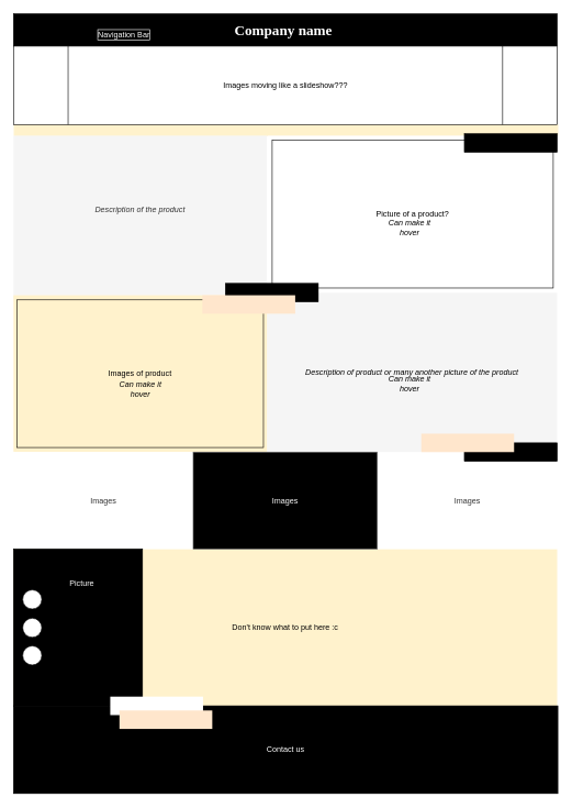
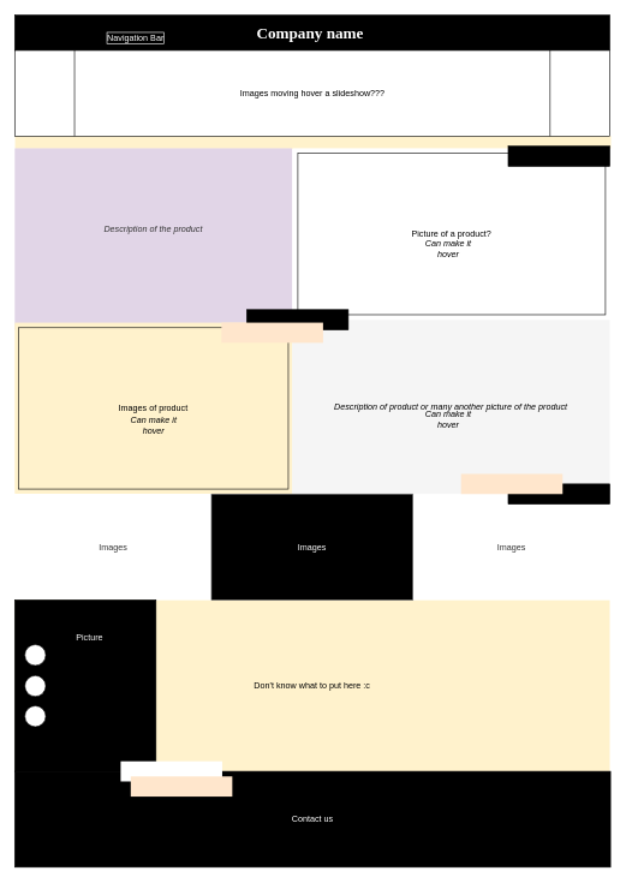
  <mxCell id="0" />
  <mxCell id="1" parent="0" />
  <mxCell id="2" value="&lt;font color=&quot;#000000&quot;&gt;Description of product or many another picture of the product&lt;/font&gt;" style="rounded=0;whiteSpace=wrap;html=1;fontColor=#FFFFFF;fillColor=#F5F5F5;fontStyle=2;strokeColor=none;" vertex="1" parent="1"><mxGeometry x="405" y="443" width="441" height="242" as="geometry" /></mxCell>
  <mxCell id="3" value="&lt;h3 style=&quot;font-size: 22px&quot;&gt;&lt;font color=&quot;#ffffff&quot; face=&quot;Dawning of a New Day&quot; data-font-src=&quot;https://fonts.googleapis.com/css?family=Dawning+of+a+New+Day&quot; style=&quot;font-size: 22px ; line-height: 170%&quot;&gt;Company name&amp;nbsp;&lt;/font&gt;&lt;/h3&gt;" style="rounded=0;whiteSpace=wrap;html=1;fillColor=#000000;" vertex="1" parent="1"><mxGeometry y="20" width="826" height="49" as="geometry" x="20" /></mxCell>
  <mxCell id="4" value="" style="rounded=0;whiteSpace=wrap;html=1;strokeColor=#FFF2CC;fillColor=#FFF2CC;" vertex="1" parent="1"><mxGeometry x="21" y="188" width="826" height="17" as="geometry" /></mxCell>
- <mxCell id="5" value="Images moving like a slideshow???&lt;br&gt;" style="shape=process;whiteSpace=wrap;html=1;backgroundOutline=1;fillColor=#FFFFFF;" vertex="1" parent="1"><mxGeometry y="69" width="826" height="119" as="geometry" x="20" /></mxCell>
- <mxCell id="6" value="Description of the product&lt;br&gt;&lt;br&gt;&lt;br&gt;" style="rounded=0;whiteSpace=wrap;html=1;fontColor=#333333;strokeColor=none;fillColor=#F5F5F5;fontStyle=2" vertex="1" parent="1"><mxGeometry y="205" width="385" height="252" as="geometry" x="20" /></mxCell>
+ <mxCell id="5" value="Images moving hover a slideshow???&lt;br&gt;" style="shape=process;whiteSpace=wrap;html=1;backgroundOutline=1;fillColor=#FFFFFF;" vertex="1" parent="1"><mxGeometry y="69" width="826" height="119" as="geometry" x="20" /></mxCell>
+ <mxCell id="6" value="Description of the product&lt;br&gt;&lt;br&gt;&lt;br&gt;" style="rounded=0;whiteSpace=wrap;html=1;fontColor=#333333;strokeColor=none;fillColor=#e1d5e7;fontStyle=2;" vertex="1" parent="1"><mxGeometry y="205" width="385" height="252" as="geometry" x="20" /></mxCell>
  <mxCell id="7" value="" style="rounded=0;whiteSpace=wrap;html=1;fillColor=#FFF2CC;strokeColor=none;" vertex="1" parent="1"><mxGeometry y="447" width="385" height="237.5" as="geometry" x="20" /></mxCell>
  <mxCell id="8" value="Picture of a product?" style="rounded=0;whiteSpace=wrap;html=1;fillColor=#FFFFFF;strokeColor=none;" vertex="1" parent="1"><mxGeometry x="406" y="205" width="441" height="238" as="geometry" /></mxCell>
  <mxCell id="9" value="" style="rounded=0;whiteSpace=wrap;html=1;strokeColor=#000000;fillColor=#000000;" vertex="1" parent="1"><mxGeometry x="705" y="202" width="141" height="28" as="geometry" /></mxCell>
  <mxCell id="10" value="Navigation Bar" style="text;html=1;strokeColor=none;fillColor=none;align=center;verticalAlign=middle;whiteSpace=wrap;rounded=0;fontColor=#FFFFFF;labelBorderColor=#FFFFFF;" vertex="1" parent="1"><mxGeometry y="37.5" width="336" height="28" as="geometry" x="20" /></mxCell>
  <mxCell id="11" value="" style="rounded=0;whiteSpace=wrap;html=1;fontColor=#FFFFFF;strokeColor=#000000;fillColor=none;" vertex="1" parent="1"><mxGeometry x="413" y="212" width="427" height="224" as="geometry" /></mxCell>
  <mxCell id="12" value="Images of product" style="rounded=0;whiteSpace=wrap;html=1;strokeColor=#000000;fillColor=none;" vertex="1" parent="1"><mxGeometry x="25.25" y="454" width="374.5" height="224" as="geometry" /></mxCell>
  <mxCell id="13" value="Can make it hover" style="text;html=1;strokeColor=none;fillColor=none;align=center;verticalAlign=middle;whiteSpace=wrap;rounded=0;fontColor=#000000;fontStyle=2" vertex="1" parent="1"><mxGeometry x="573" y="335" width="98" height="20" as="geometry" /></mxCell>
  <mxCell id="14" value="Can make it hover" style="text;html=1;strokeColor=none;fillColor=none;align=center;verticalAlign=middle;whiteSpace=wrap;rounded=0;fontColor=#000000;fontStyle=2" vertex="1" parent="1"><mxGeometry x="163.5" y="580" width="98" height="20" as="geometry" /></mxCell>
  <mxCell id="15" value="&lt;i&gt;Can make it hover&lt;/i&gt;" style="text;html=1;strokeColor=none;fillColor=none;align=center;verticalAlign=middle;whiteSpace=wrap;rounded=0;fontColor=#000000;" vertex="1" parent="1"><mxGeometry x="573" y="572" width="98" height="20" as="geometry" /></mxCell>
  <mxCell id="16" value="" style="rounded=0;whiteSpace=wrap;html=1;strokeColor=#000000;fillColor=#000000;" vertex="1" parent="1"><mxGeometry x="342" y="429" width="141" height="28" as="geometry" /></mxCell>
  <mxCell id="17" value="Don't know what to put here :c" style="rounded=0;whiteSpace=wrap;html=1;fillColor=#FFF2CC;strokeColor=none;" vertex="1" parent="1"><mxGeometry y="832" width="826" height="238" as="geometry" x="20" /></mxCell>
  <mxCell id="18" value="&lt;font color=&quot;#ffffff&quot;&gt;Contact us&lt;/font&gt;" style="rounded=0;whiteSpace=wrap;html=1;fontColor=#000000;strokeColor=#000000;fillColor=#000000;" vertex="1" parent="1"><mxGeometry y="1070" width="827" height="133" as="geometry" x="20" /></mxCell>
  <mxCell id="19" value="Images" style="rounded=0;whiteSpace=wrap;html=1;fontColor=#333333;fillColor=#FFFFFF;strokeColor=none;" vertex="1" parent="1"><mxGeometry x="21" y="685" width="272" height="147" as="geometry" /></mxCell>
  <mxCell id="20" value="Images" style="rounded=0;whiteSpace=wrap;html=1;strokeColor=#666666;fillColor=#000000;fontColor=#FFFFFF;" vertex="1" parent="1"><mxGeometry x="293" y="685" width="280" height="147" as="geometry" /></mxCell>
  <mxCell id="21" value="Images" style="rounded=0;whiteSpace=wrap;html=1;fontColor=#333333;fillColor=#FFFFFF;strokeColor=none;" vertex="1" parent="1"><mxGeometry x="573" y="685" width="274" height="147" as="geometry" /></mxCell>
  <mxCell id="22" value="" style="rounded=0;whiteSpace=wrap;html=1;strokeColor=#000000;fillColor=#000000;" vertex="1" parent="1"><mxGeometry x="705" y="671" width="141" height="28" as="geometry" /></mxCell>
  <mxCell id="23" value="" style="rounded=0;whiteSpace=wrap;html=1;fillColor=#ffe6cc;strokeColor=none;" vertex="1" parent="1"><mxGeometry x="307" y="447" width="141" height="28" as="geometry" /></mxCell>
  <mxCell id="24" value="" style="rounded=0;whiteSpace=wrap;html=1;strokeColor=#000000;fillColor=#000000;" vertex="1" parent="1"><mxGeometry y="832" width="196" height="238" as="geometry" x="20" /></mxCell>
  <mxCell id="25" value="" style="rounded=0;whiteSpace=wrap;html=1;strokeColor=none;fillColor=#FFFFFF;" vertex="1" parent="1"><mxGeometry x="167" y="1056" width="141" height="28" as="geometry" /></mxCell>
  <mxCell id="26" value="Picture" style="text;html=1;strokeColor=none;fillColor=none;align=center;verticalAlign=middle;whiteSpace=wrap;rounded=0;fontColor=#FFFFFF;" vertex="1" parent="1"><mxGeometry x="104" y="874" width="40" height="20" as="geometry" /></mxCell>
  <mxCell id="27" value="" style="ellipse;whiteSpace=wrap;html=1;aspect=fixed;fontColor=#FFFFFF;strokeColor=#000000;fillColor=#FFFFFF;" vertex="1" parent="1"><mxGeometry x="34" y="894" width="29" height="29" as="geometry" /></mxCell>
  <mxCell id="28" value="" style="ellipse;whiteSpace=wrap;html=1;aspect=fixed;fontColor=#FFFFFF;strokeColor=#000000;fillColor=#FFFFFF;" vertex="1" parent="1"><mxGeometry x="34" y="937" width="29" height="29" as="geometry" /></mxCell>
  <mxCell id="29" value="" style="ellipse;whiteSpace=wrap;html=1;aspect=fixed;fontColor=#FFFFFF;strokeColor=#000000;fillColor=#FFFFFF;" vertex="1" parent="1"><mxGeometry x="34" y="979" width="29" height="29" as="geometry" /></mxCell>
  <mxCell id="30" value="" style="rounded=0;whiteSpace=wrap;html=1;fillColor=#ffe6cc;strokeColor=none;" vertex="1" parent="1"><mxGeometry x="639.5" y="657" width="141" height="28" as="geometry" /></mxCell>
  <mxCell id="31" value="" style="rounded=0;whiteSpace=wrap;html=1;fillColor=#ffe6cc;strokeColor=none;" vertex="1" parent="1"><mxGeometry x="181" y="1077" width="141" height="28" as="geometry" /></mxCell>
